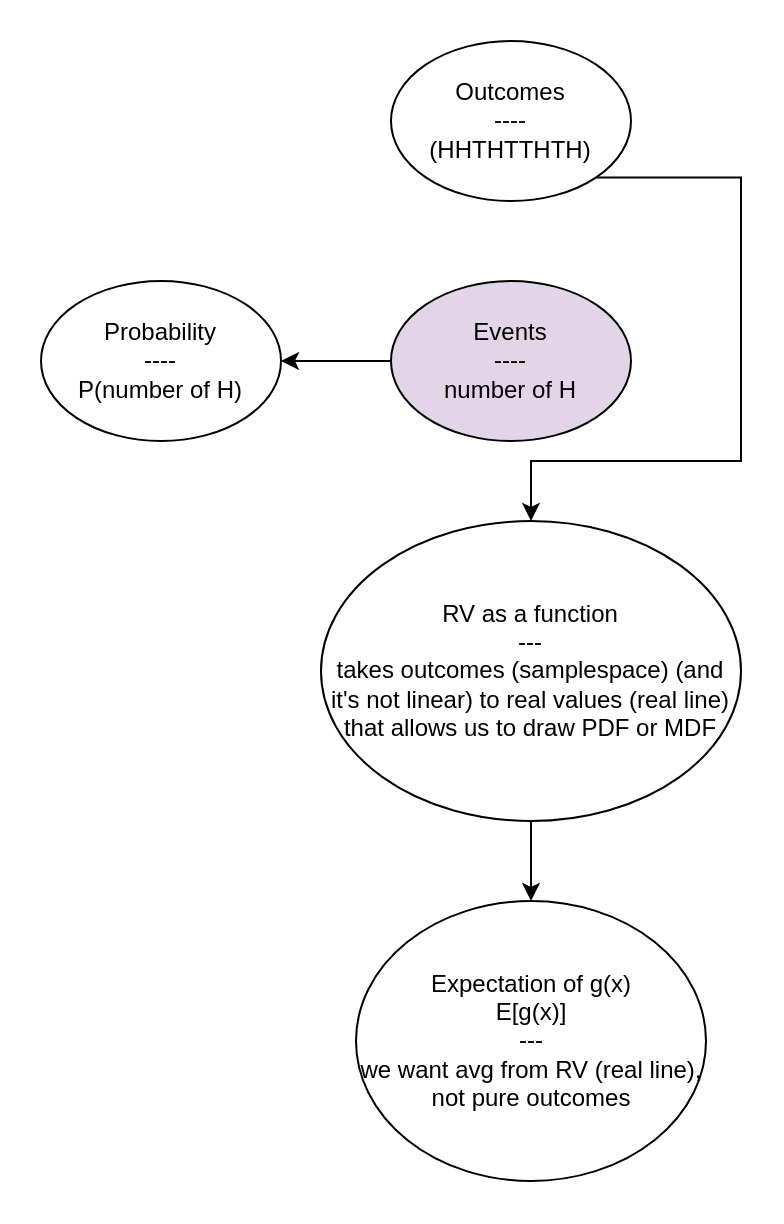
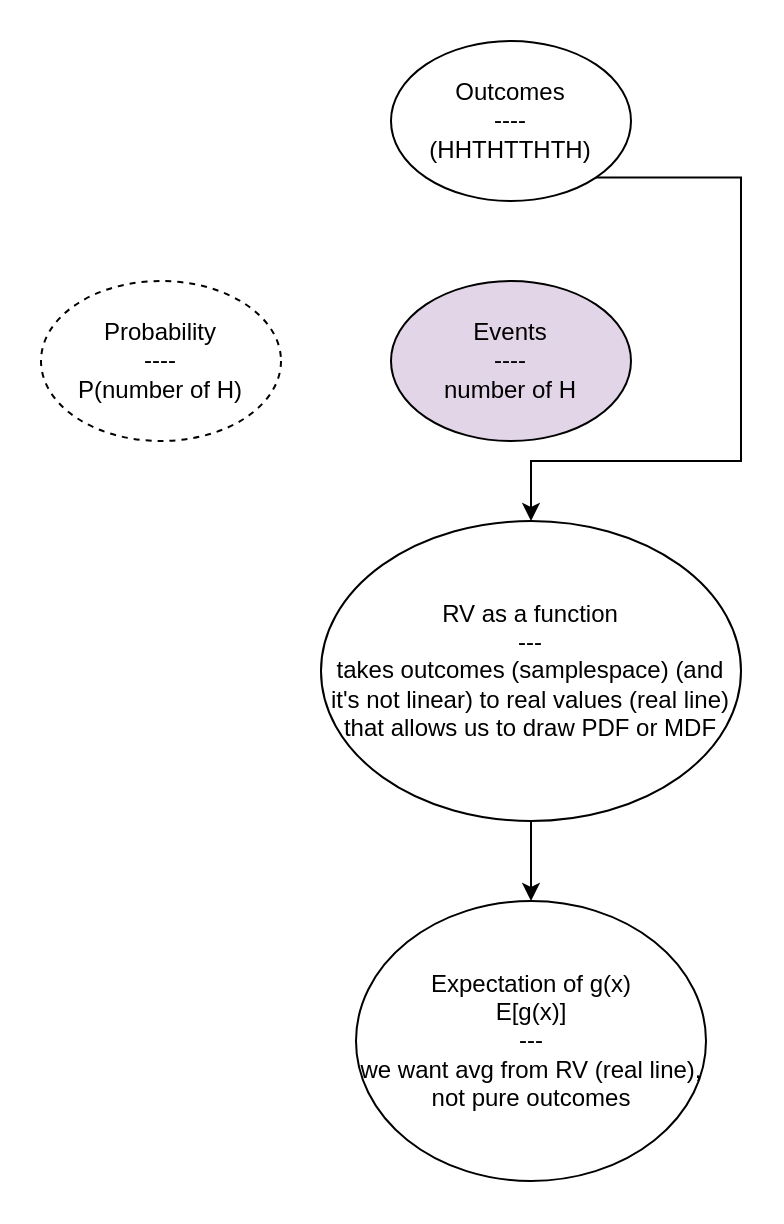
  <mxCell id="0" />
  <mxCell id="1" parent="0" />
  <mxCell id="2" style="edgeStyle=orthogonalEdgeStyle;rounded=0;orthogonalLoop=1;jettySize=auto;html=1;exitX=1;exitY=1;exitDx=0;exitDy=0;entryX=0.5;entryY=0;entryDx=0;entryDy=0;" edge="1" parent="1" source="3" target="8"><mxGeometry relative="1" as="geometry"><Array as="points"><mxPoint x="370" y="88" /><mxPoint x="370" y="230" /><mxPoint x="265" y="230" /></Array></mxGeometry></mxCell>
  <mxCell id="3" value="&lt;div&gt;Outcomes&lt;/div&gt;&lt;div&gt;----&lt;br&gt;&lt;/div&gt;&lt;div&gt;(HHTHTTHTH)&lt;br&gt;&lt;/div&gt;" style="ellipse;whiteSpace=wrap;html=1;" vertex="1" parent="1"><mxGeometry x="195" y="20" width="120" height="80" as="geometry" /></mxCell>
- <mxCell id="4" style="edgeStyle=orthogonalEdgeStyle;rounded=0;orthogonalLoop=1;jettySize=auto;html=1;exitX=0;exitY=0.5;exitDx=0;exitDy=0;entryX=1;entryY=0.5;entryDx=0;entryDy=0;" edge="1" parent="1" source="5" target="6"><mxGeometry relative="1" as="geometry" /></mxCell>
  <mxCell id="5" value="&lt;div&gt;Events&lt;/div&gt;&lt;div&gt;----&lt;br&gt;&lt;/div&gt;&lt;div&gt;number of H&lt;br&gt;&lt;/div&gt;" style="ellipse;whiteSpace=wrap;html=1;fillColor=#e1d5e7;" vertex="1" parent="1"><mxGeometry x="195" y="140" width="120" height="80" as="geometry" /></mxCell>
- <mxCell id="6" value="&lt;div&gt;Probability&lt;/div&gt;&lt;div&gt;----&lt;/div&gt;&lt;div&gt;P(number of H)&lt;br&gt;&lt;/div&gt;" style="ellipse;whiteSpace=wrap;html=1;" vertex="1" parent="1"><mxGeometry x="20" y="140" width="120" height="80" as="geometry" /></mxCell>
+ <mxCell id="6" value="&lt;div&gt;Probability&lt;/div&gt;&lt;div&gt;----&lt;/div&gt;&lt;div&gt;P(number of H)&lt;br&gt;&lt;/div&gt;" style="ellipse;whiteSpace=wrap;html=1;dashed=1;" vertex="1" parent="1"><mxGeometry x="20" y="140" width="120" height="80" as="geometry" /></mxCell>
  <mxCell id="7" style="edgeStyle=orthogonalEdgeStyle;rounded=0;orthogonalLoop=1;jettySize=auto;html=1;exitX=0.5;exitY=1;exitDx=0;exitDy=0;" edge="1" parent="1" source="8" target="9"><mxGeometry relative="1" as="geometry" /></mxCell>
  <mxCell id="8" value="&lt;div&gt;RV as a function&lt;/div&gt;&lt;div&gt;---&lt;/div&gt;&lt;div&gt;takes outcomes (samplespace) (and it's not linear) to real values (real line) that allows us to draw PDF or MDF&lt;br&gt;&lt;/div&gt;" style="ellipse;whiteSpace=wrap;html=1;" vertex="1" parent="1"><mxGeometry x="160" y="260" width="210" height="150" as="geometry" /></mxCell>
  <mxCell id="9" value="&lt;div&gt;Expectation of g(x)&lt;/div&gt;&lt;div&gt;E[g(x)]&lt;br&gt;&lt;/div&gt;&lt;div&gt;---&lt;/div&gt;&lt;div&gt;we want avg from RV (real line), not pure outcomes&lt;br&gt;&lt;/div&gt;" style="ellipse;whiteSpace=wrap;html=1;" vertex="1" parent="1"><mxGeometry x="177.5" y="450" width="175" height="140" as="geometry" /></mxCell>
